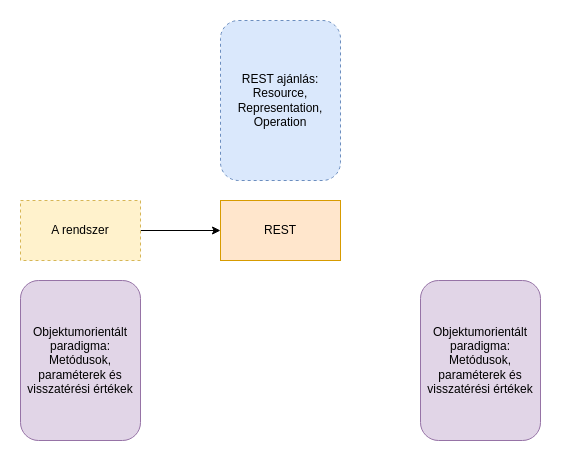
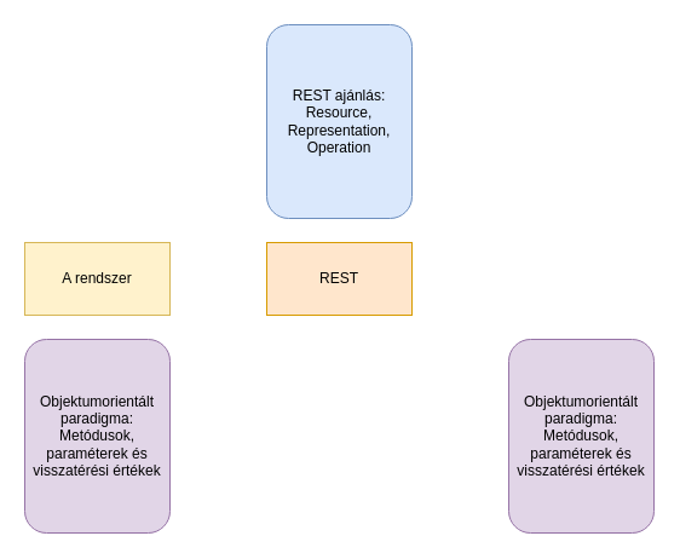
  <mxCell id="0" />
  <mxCell id="1" parent="0" />
  <mxCell id="2" value="REST" style="rounded=0;whiteSpace=wrap;html=1;fillColor=#ffe6cc;strokeColor=#d79b00;" parent="1" vertex="1"><mxGeometry x="220" y="200" width="120" height="60" as="geometry" /></mxCell>
- <mxCell id="3" style="edgeStyle=orthogonalEdgeStyle;rounded=0;orthogonalLoop=1;jettySize=auto;html=1;exitX=1;exitY=0.5;exitDx=0;exitDy=0;entryX=0;entryY=0.5;entryDx=0;entryDy=0;" parent="1" source="4" target="2" edge="1"><mxGeometry relative="1" as="geometry" /></mxCell>
- <mxCell id="4" value="A rendszer" style="rounded=0;whiteSpace=wrap;html=1;verticalAlign=middle;fillColor=#fff2cc;strokeColor=#d6b656;dashed=1;" parent="1" vertex="1"><mxGeometry x="20" y="200" width="120" height="60" as="geometry" /></mxCell>
+ <mxCell id="4" value="A rendszer" style="rounded=0;whiteSpace=wrap;html=1;verticalAlign=middle;fillColor=#fff2cc;strokeColor=#d6b656;" parent="1" vertex="1"><mxGeometry x="20" y="200" width="120" height="60" as="geometry" /></mxCell>
  <mxCell id="5" value="Objektumorientált paradigma:&lt;br&gt;Metódusok, paraméterek és visszatérési értékek" style="rounded=1;whiteSpace=wrap;html=1;fillColor=#e1d5e7;strokeColor=#9673a6;" parent="1" vertex="1"><mxGeometry x="20" y="280" width="120" height="160" as="geometry" /></mxCell>
  <mxCell id="6" value="Objektumorientált paradigma:&lt;br&gt;Metódusok, paraméterek és visszatérési értékek" style="rounded=1;whiteSpace=wrap;html=1;fillColor=#e1d5e7;strokeColor=#9673a6;" parent="1" vertex="1"><mxGeometry x="420" y="280" width="120" height="160" as="geometry" /></mxCell>
- <mxCell id="7" value="REST ajánlás:&lt;br&gt;Resource, Representation, Operation" style="rounded=1;whiteSpace=wrap;html=1;fillColor=#dae8fc;strokeColor=#6c8ebf;dashed=1;" parent="1" vertex="1"><mxGeometry x="220" y="20" width="120" height="160" as="geometry" /></mxCell>
+ <mxCell id="7" value="REST ajánlás:&lt;br&gt;Resource, Representation, Operation" style="rounded=1;whiteSpace=wrap;html=1;fillColor=#dae8fc;strokeColor=#6c8ebf;" parent="1" vertex="1"><mxGeometry x="220" y="20" width="120" height="160" as="geometry" /></mxCell>
